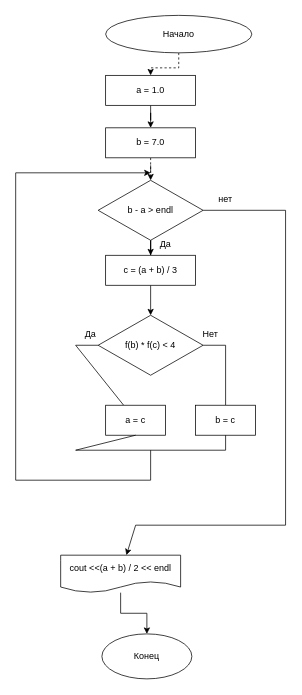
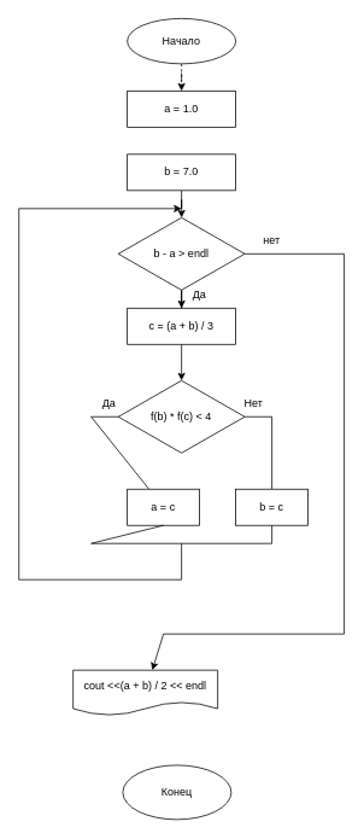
  <mxCell id="0" />
  <mxCell id="1" parent="0" />
  <mxCell id="2" value="" style="edgeStyle=orthogonalEdgeStyle;rounded=0;orthogonalLoop=1;jettySize=auto;html=1;dashed=1;" edge="1" parent="1" source="3" target="5"><mxGeometry relative="1" as="geometry" /></mxCell>
- <mxCell id="3" value="Начало" style="ellipse;whiteSpace=wrap;html=1;" vertex="1" parent="1"><mxGeometry x="140" y="20" width="195" height="50" as="geometry" /></mxCell>
- <mxCell id="4" value="" style="edgeStyle=orthogonalEdgeStyle;rounded=0;orthogonalLoop=1;jettySize=auto;html=1;" edge="1" parent="1" source="5" target="7"><mxGeometry relative="1" as="geometry" /></mxCell>
+ <mxCell id="3" value="Начало" style="ellipse;whiteSpace=wrap;html=1;" vertex="1" parent="1"><mxGeometry x="140" y="20" width="120" height="50" as="geometry" /></mxCell>
  <mxCell id="5" value="a = 1.0" style="whiteSpace=wrap;html=1;" vertex="1" parent="1"><mxGeometry x="140" y="100" width="120" height="40" as="geometry" /></mxCell>
- <mxCell id="6" value="" style="edgeStyle=orthogonalEdgeStyle;rounded=0;orthogonalLoop=1;jettySize=auto;html=1;dashed=1;" edge="1" parent="1" source="7" target="9"><mxGeometry relative="1" as="geometry" /></mxCell>
+ <mxCell id="6" value="" style="edgeStyle=orthogonalEdgeStyle;rounded=0;orthogonalLoop=1;jettySize=auto;html=1;" edge="1" parent="1" source="7" target="9"><mxGeometry relative="1" as="geometry" /></mxCell>
  <mxCell id="7" value="b = 7.0" style="whiteSpace=wrap;html=1;" vertex="1" parent="1"><mxGeometry x="140" y="170" width="120" height="40" as="geometry" /></mxCell>
  <mxCell id="8" value="" style="edgeStyle=orthogonalEdgeStyle;rounded=0;orthogonalLoop=1;jettySize=auto;html=1;" edge="1" parent="1" source="9" target="11"><mxGeometry relative="1" as="geometry" /></mxCell>
  <mxCell id="9" value="b - a &amp;gt; endl" style="rhombus;whiteSpace=wrap;html=1;" vertex="1" parent="1"><mxGeometry x="130" y="240" width="140" height="80" as="geometry" /></mxCell>
  <mxCell id="10" value="" style="edgeStyle=orthogonalEdgeStyle;rounded=0;orthogonalLoop=1;jettySize=auto;html=1;" edge="1" parent="1" source="11" target="12"><mxGeometry relative="1" as="geometry" /></mxCell>
  <mxCell id="11" value="c = (a + b) / 3" style="whiteSpace=wrap;html=1;" vertex="1" parent="1"><mxGeometry x="140" y="340" width="120" height="40" as="geometry" /></mxCell>
  <mxCell id="12" value="f(b) * f(c) &amp;lt; 4" style="rhombus;whiteSpace=wrap;html=1;" vertex="1" parent="1"><mxGeometry x="130" y="420" width="140" height="80" as="geometry" /></mxCell>
  <mxCell id="13" value="" style="endArrow=none;html=1;rounded=0;entryX=1;entryY=0.5;entryDx=0;entryDy=0;" edge="1" parent="1" target="12"><mxGeometry width="50" height="50" relative="1" as="geometry"><mxPoint x="300" y="460" as="sourcePoint" /><mxPoint x="230" y="670" as="targetPoint" /></mxGeometry></mxCell>
  <mxCell id="14" value="" style="endArrow=none;html=1;rounded=0;entryX=0;entryY=0.5;entryDx=0;entryDy=0;" edge="1" parent="1" target="12"><mxGeometry width="50" height="50" relative="1" as="geometry"><mxPoint x="100" y="460" as="sourcePoint" /><mxPoint x="230" y="670" as="targetPoint" /></mxGeometry></mxCell>
  <mxCell id="15" value="" style="endArrow=none;html=1;rounded=0;" edge="1" parent="1" target="17"><mxGeometry width="50" height="50" relative="1" as="geometry"><mxPoint x="100" y="460" as="sourcePoint" /><mxPoint x="100" y="540" as="targetPoint" /></mxGeometry></mxCell>
  <mxCell id="16" value="" style="endArrow=none;html=1;rounded=0;" edge="1" parent="1"><mxGeometry width="50" height="50" relative="1" as="geometry"><mxPoint x="300" y="460" as="sourcePoint" /><mxPoint x="300" y="540" as="targetPoint" /></mxGeometry></mxCell>
  <mxCell id="17" value="a = c" style="rounded=0;whiteSpace=wrap;html=1;" vertex="1" parent="1"><mxGeometry x="140" y="540" width="80" height="40" as="geometry" /></mxCell>
  <mxCell id="18" value="b = c" style="rounded=0;whiteSpace=wrap;html=1;" vertex="1" parent="1"><mxGeometry x="260" y="540" width="80" height="40" as="geometry" /></mxCell>
  <mxCell id="19" value="" style="endArrow=none;html=1;rounded=0;exitX=0.5;exitY=1;exitDx=0;exitDy=0;" edge="1" parent="1" source="17"><mxGeometry width="50" height="50" relative="1" as="geometry"><mxPoint x="180" y="720" as="sourcePoint" /><mxPoint x="100" y="600" as="targetPoint" /></mxGeometry></mxCell>
  <mxCell id="20" value="" style="endArrow=none;html=1;rounded=0;exitX=0.5;exitY=1;exitDx=0;exitDy=0;" edge="1" parent="1" source="18"><mxGeometry width="50" height="50" relative="1" as="geometry"><mxPoint x="180" y="720" as="sourcePoint" /><mxPoint x="300" y="600" as="targetPoint" /></mxGeometry></mxCell>
  <mxCell id="21" value="" style="endArrow=none;html=1;rounded=0;" edge="1" parent="1"><mxGeometry width="50" height="50" relative="1" as="geometry"><mxPoint x="100" y="600" as="sourcePoint" /><mxPoint x="300" y="600" as="targetPoint" /></mxGeometry></mxCell>
  <mxCell id="22" value="" style="endArrow=none;html=1;rounded=0;" edge="1" parent="1"><mxGeometry width="50" height="50" relative="1" as="geometry"><mxPoint x="200" y="640" as="sourcePoint" /><mxPoint x="200" y="600" as="targetPoint" /></mxGeometry></mxCell>
  <mxCell id="23" value="" style="endArrow=none;html=1;rounded=0;" edge="1" parent="1"><mxGeometry width="50" height="50" relative="1" as="geometry"><mxPoint x="200" y="640" as="sourcePoint" /><mxPoint x="20" y="640" as="targetPoint" /></mxGeometry></mxCell>
  <mxCell id="24" value="" style="endArrow=none;html=1;rounded=0;" edge="1" parent="1"><mxGeometry width="50" height="50" relative="1" as="geometry"><mxPoint x="20" y="640" as="sourcePoint" /><mxPoint x="20" y="230" as="targetPoint" /></mxGeometry></mxCell>
  <mxCell id="25" value="" style="endArrow=classic;html=1;rounded=0;" edge="1" parent="1"><mxGeometry width="50" height="50" relative="1" as="geometry"><mxPoint x="20" y="230" as="sourcePoint" /><mxPoint x="200" y="230" as="targetPoint" /></mxGeometry></mxCell>
  <mxCell id="26" value="" style="endArrow=none;html=1;rounded=0;entryX=1;entryY=0.5;entryDx=0;entryDy=0;" edge="1" parent="1" target="9"><mxGeometry width="50" height="50" relative="1" as="geometry"><mxPoint x="380" y="280" as="sourcePoint" /><mxPoint x="230" y="560" as="targetPoint" /></mxGeometry></mxCell>
  <mxCell id="27" value="" style="endArrow=none;html=1;rounded=0;" edge="1" parent="1"><mxGeometry width="50" height="50" relative="1" as="geometry"><mxPoint x="380" y="280" as="sourcePoint" /><mxPoint x="380" y="700" as="targetPoint" /></mxGeometry></mxCell>
  <mxCell id="28" value="" style="endArrow=none;html=1;rounded=0;" edge="1" parent="1"><mxGeometry width="50" height="50" relative="1" as="geometry"><mxPoint x="380" y="700" as="sourcePoint" /><mxPoint x="180" y="700" as="targetPoint" /></mxGeometry></mxCell>
  <mxCell id="29" value="" style="endArrow=classic;html=1;rounded=0;" edge="1" parent="1" target="31"><mxGeometry width="50" height="50" relative="1" as="geometry"><mxPoint x="180" y="700" as="sourcePoint" /><mxPoint x="180" y="740" as="targetPoint" /></mxGeometry></mxCell>
- <mxCell id="30" value="" style="edgeStyle=orthogonalEdgeStyle;rounded=0;orthogonalLoop=1;jettySize=auto;html=1;" edge="1" parent="1" source="31" target="32"><mxGeometry relative="1" as="geometry" /></mxCell>
  <mxCell id="31" value="cout &amp;lt;&amp;lt;(a + b) / 2 &amp;lt;&amp;lt; endl" style="shape=document;whiteSpace=wrap;html=1;boundedLbl=1;" vertex="1" parent="1"><mxGeometry x="80" y="740" width="160" height="50" as="geometry" /></mxCell>
  <mxCell id="32" value="Конец" style="ellipse;whiteSpace=wrap;html=1;" vertex="1" parent="1"><mxGeometry x="135" y="845" width="120" height="60" as="geometry" /></mxCell>
  <mxCell id="33" value="нет" style="text;html=1;strokeColor=none;fillColor=none;align=center;verticalAlign=middle;whiteSpace=wrap;rounded=0;" vertex="1" parent="1"><mxGeometry x="270" y="250" width="60" height="30" as="geometry" /></mxCell>
  <mxCell id="34" value="Да" style="text;html=1;strokeColor=none;fillColor=none;align=center;verticalAlign=middle;whiteSpace=wrap;rounded=0;" vertex="1" parent="1"><mxGeometry x="190" y="310" width="60" height="30" as="geometry" /></mxCell>
  <mxCell id="35" value="Нет" style="text;html=1;strokeColor=none;fillColor=none;align=center;verticalAlign=middle;whiteSpace=wrap;rounded=0;" vertex="1" parent="1"><mxGeometry x="250" y="430" width="60" height="30" as="geometry" /></mxCell>
  <mxCell id="36" value="Да" style="text;html=1;strokeColor=none;fillColor=none;align=center;verticalAlign=middle;whiteSpace=wrap;rounded=0;" vertex="1" parent="1"><mxGeometry x="90" y="430" width="60" height="30" as="geometry" /></mxCell>
